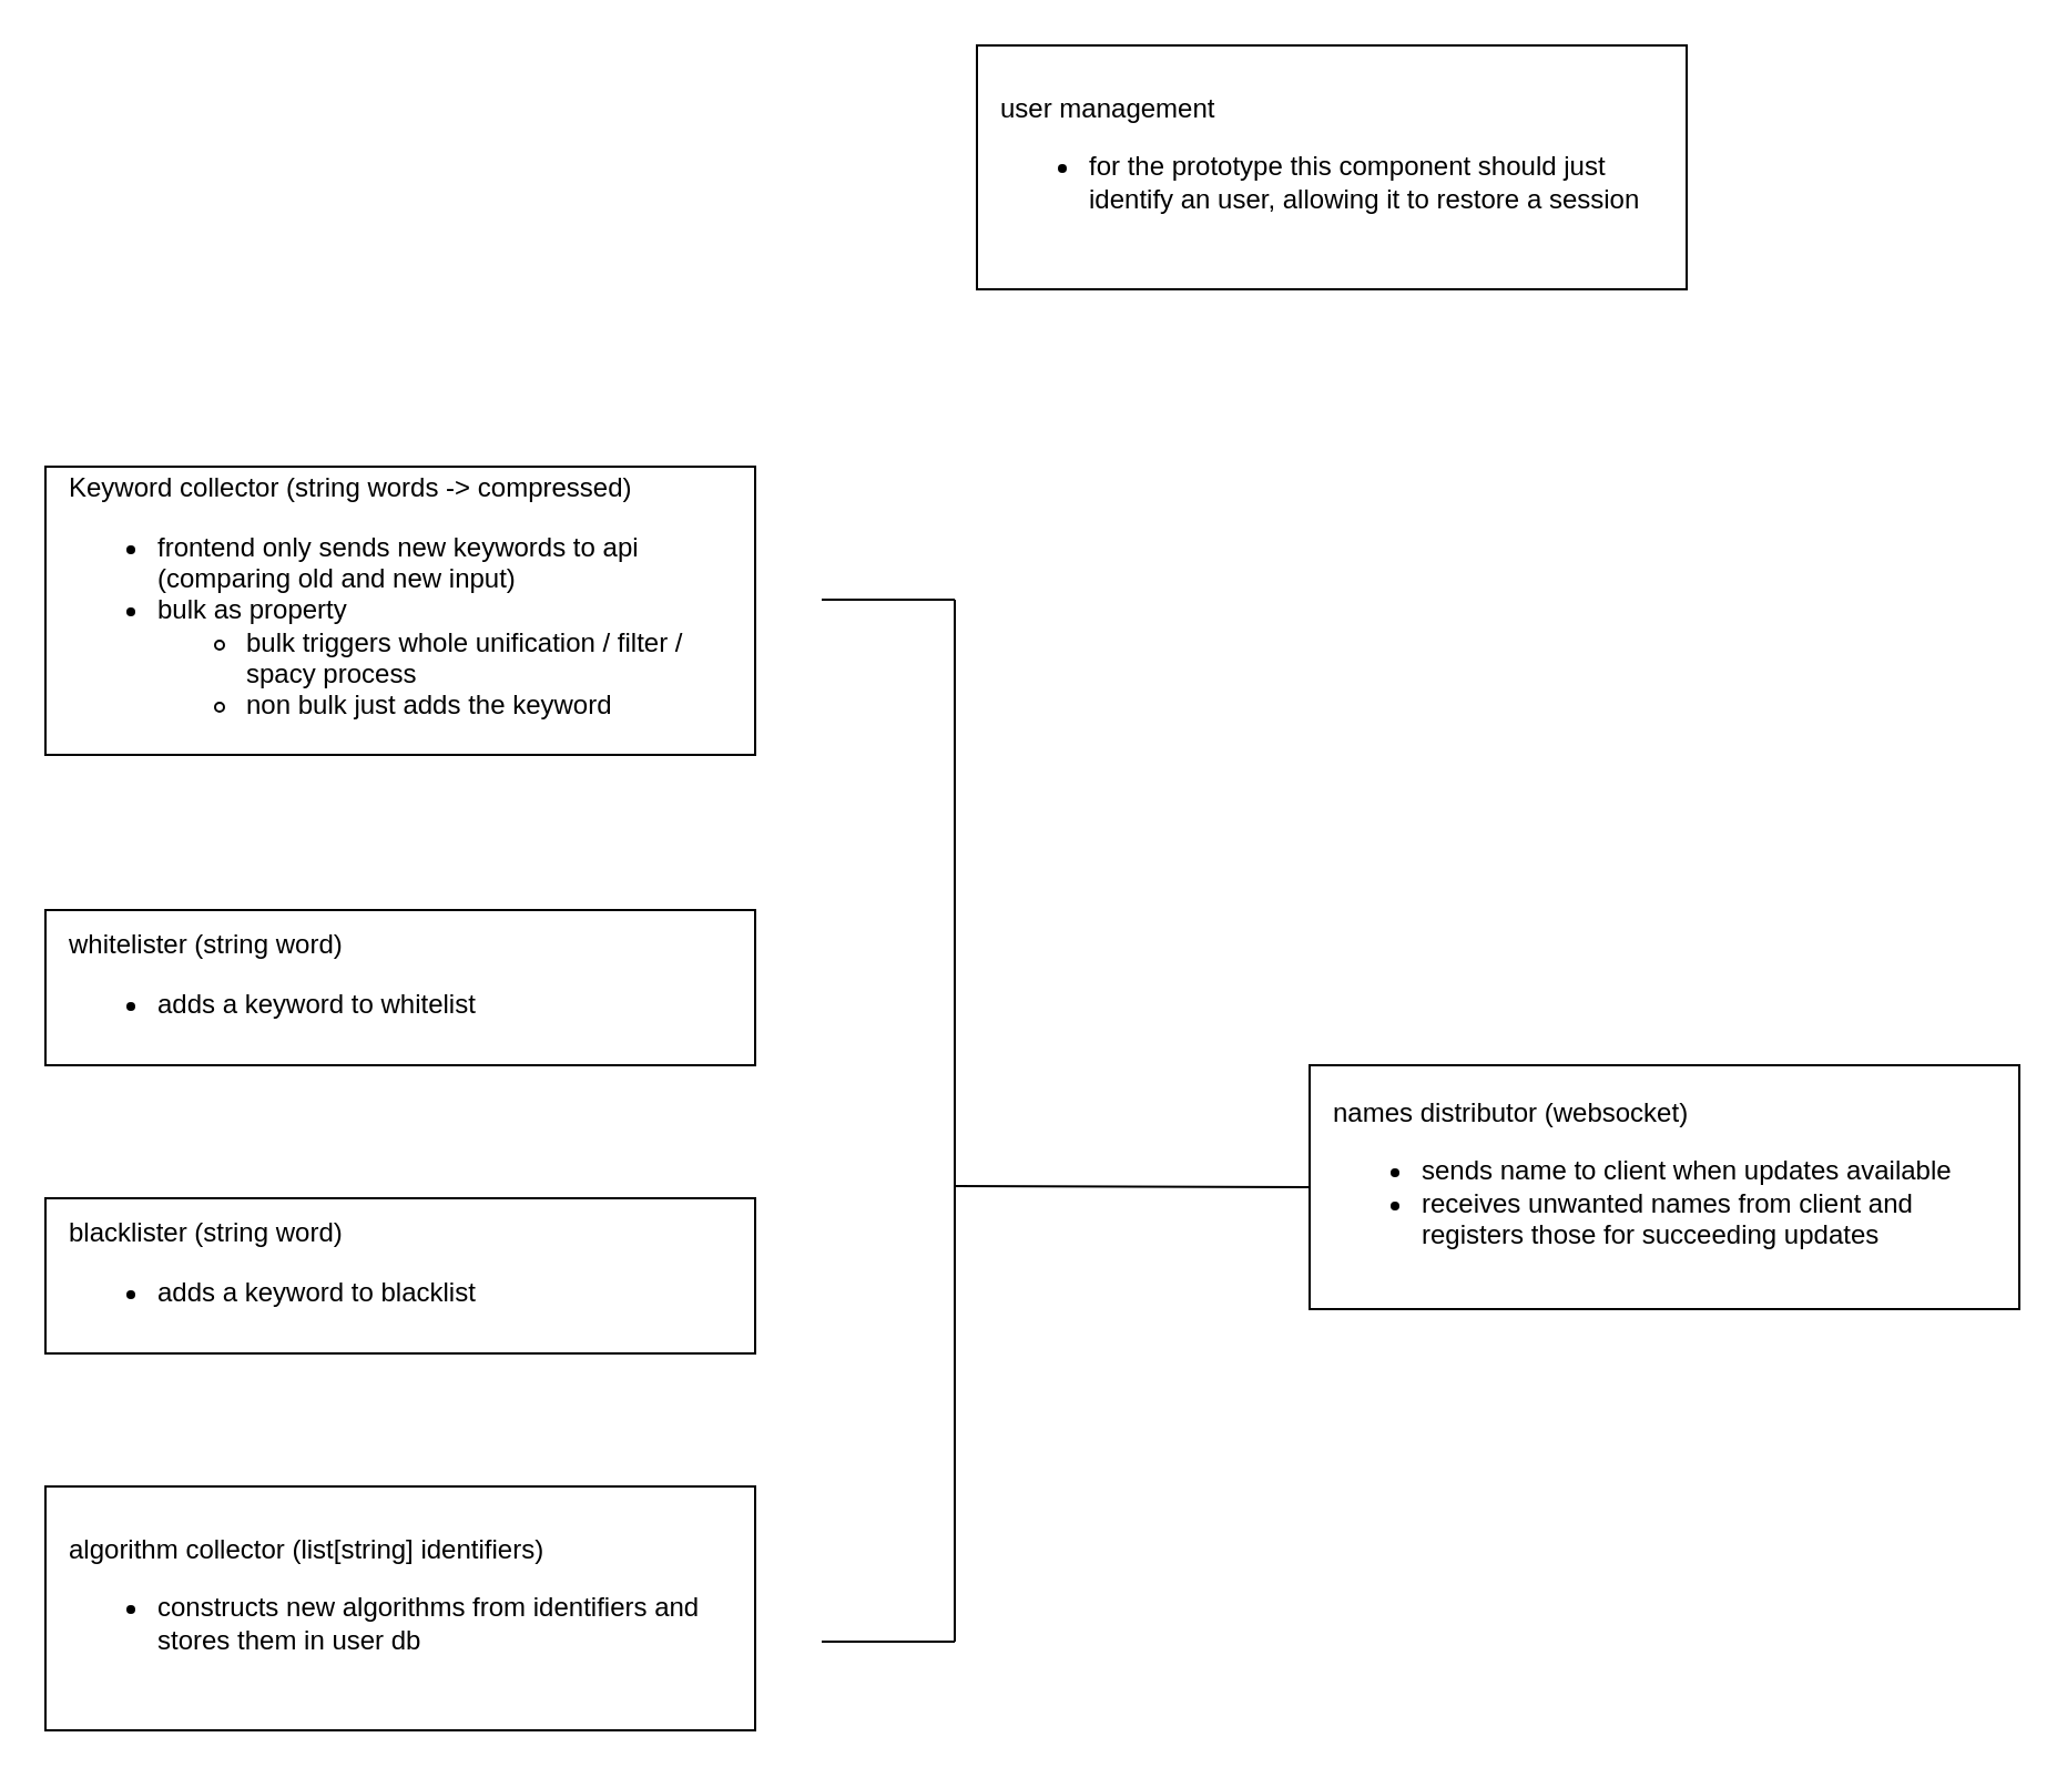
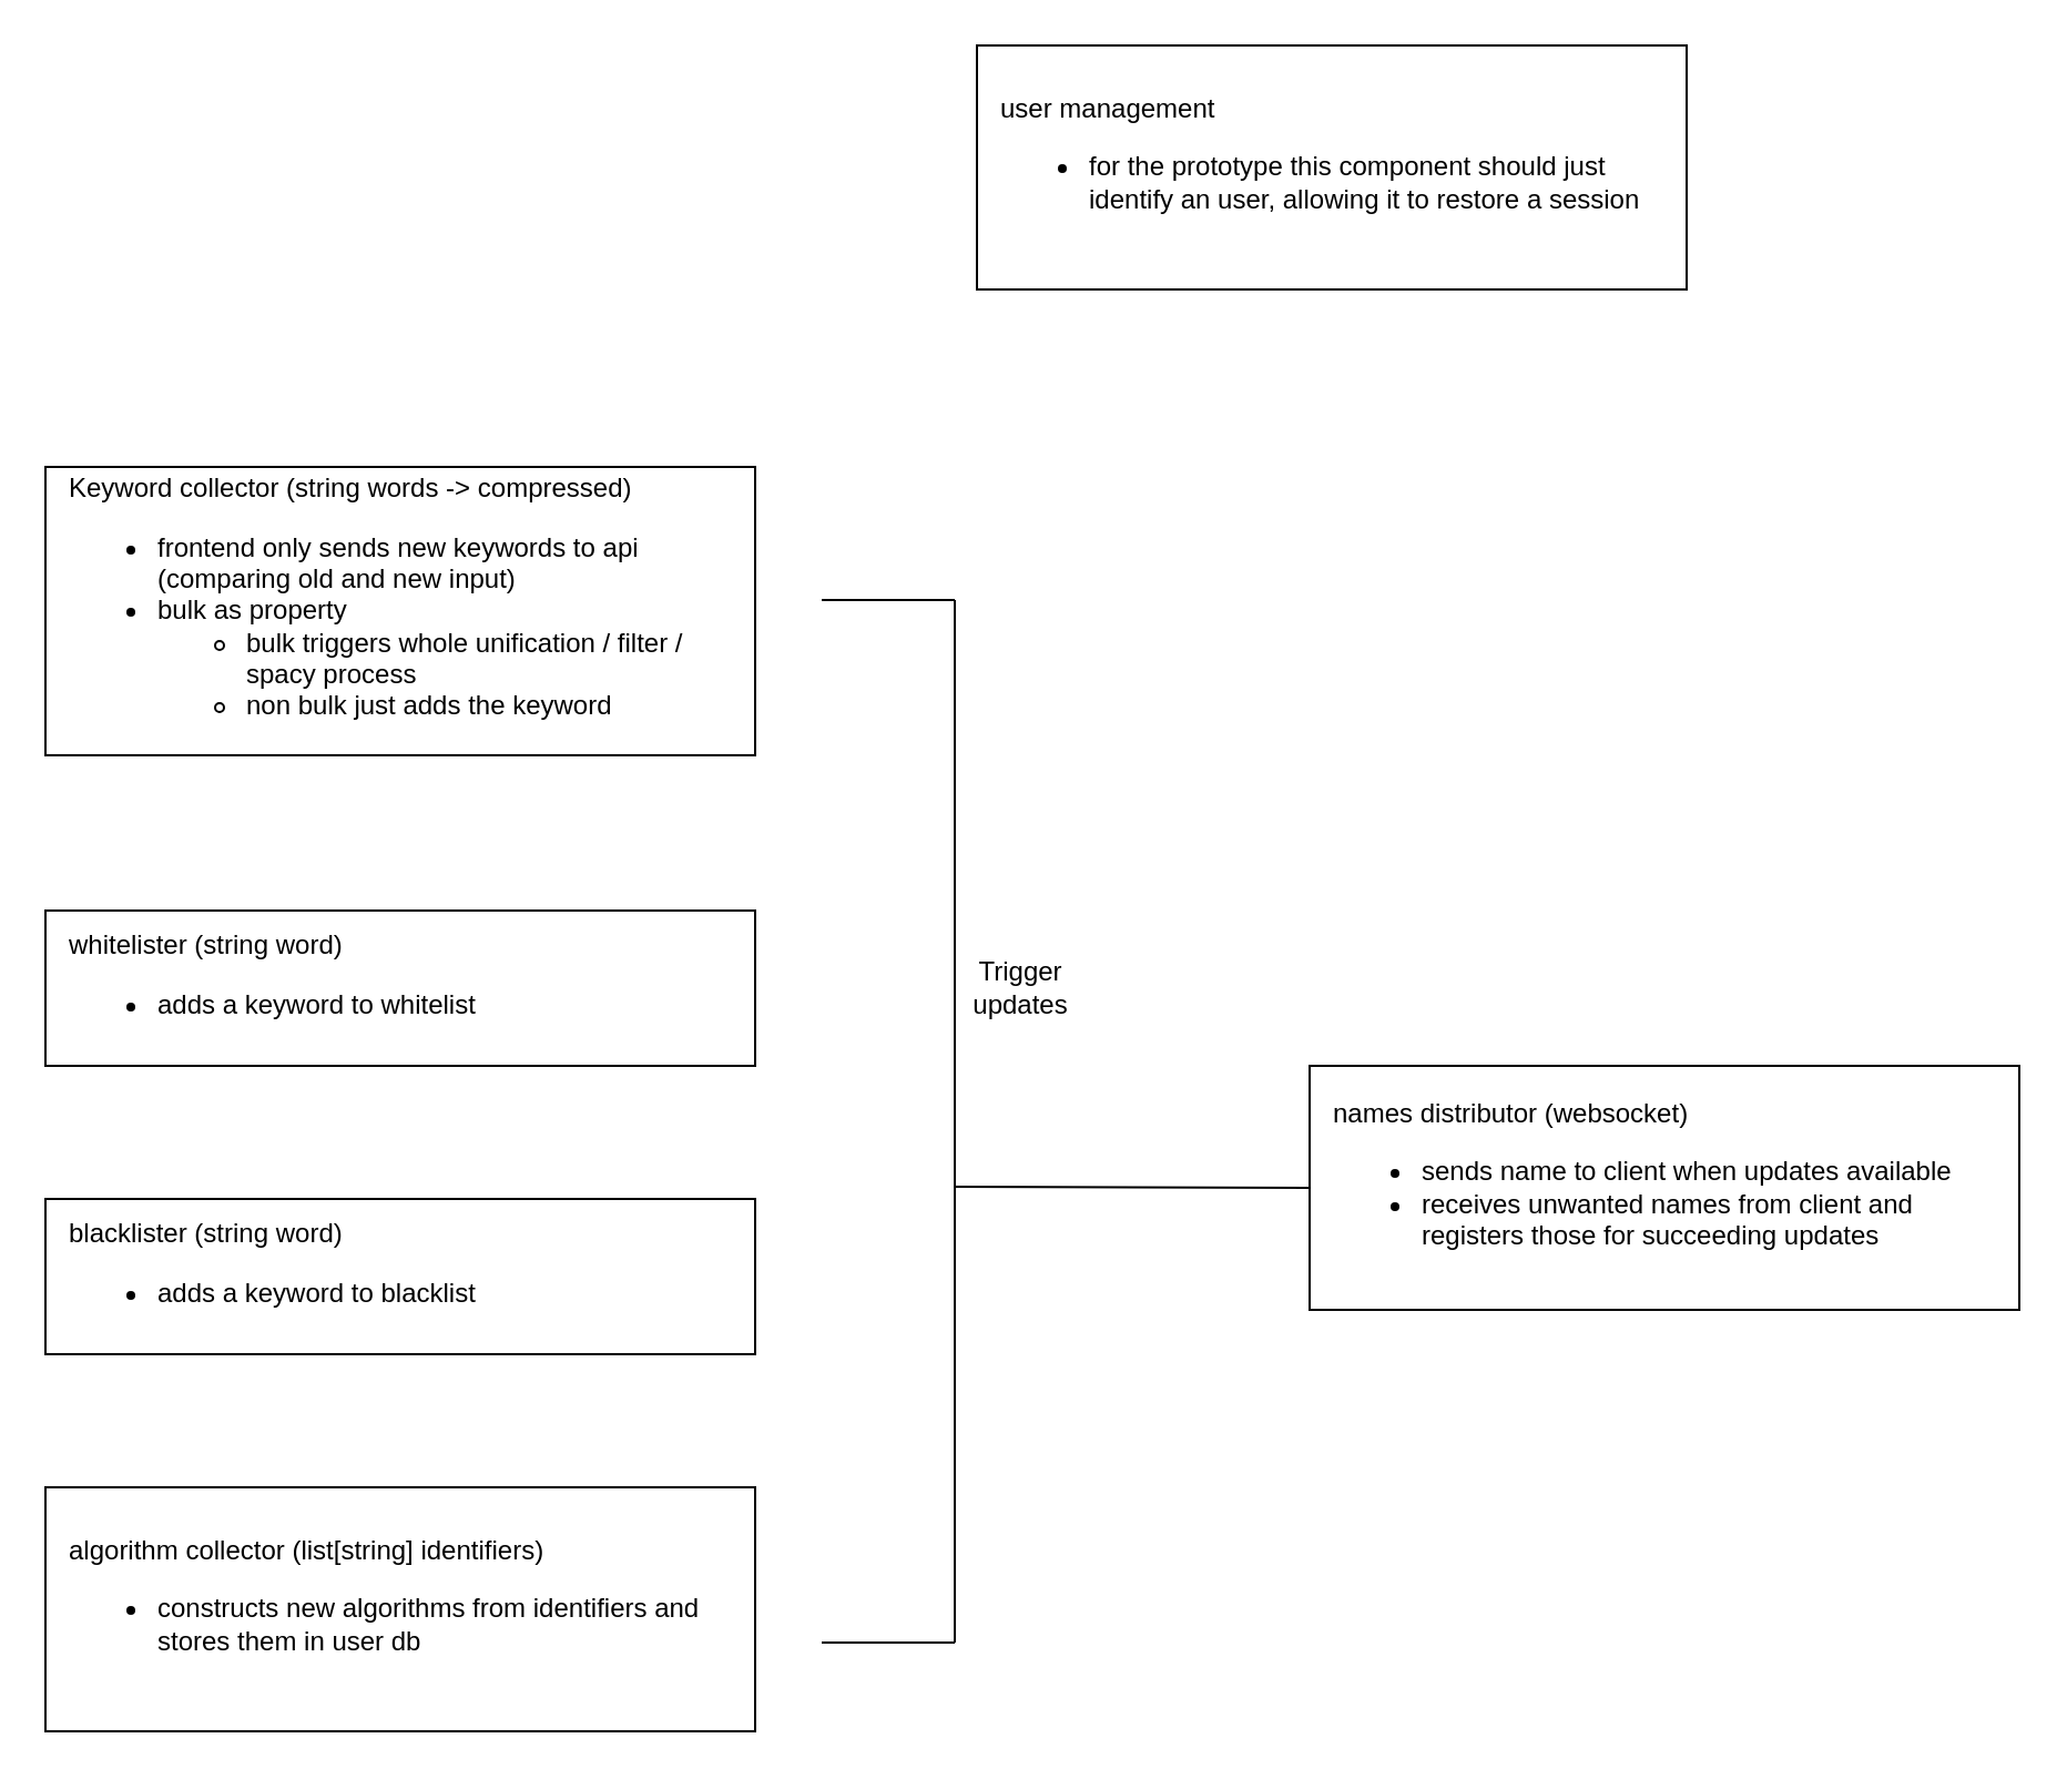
  <mxCell id="0" />
  <mxCell id="1" parent="0" />
  <mxCell id="2" value="Keyword collector (string words -&amp;gt; compressed)&lt;br&gt;&lt;ul&gt;&lt;li&gt;frontend only sends new keywords to api (comparing old and new input)&lt;/li&gt;&lt;li&gt;bulk as property&lt;/li&gt;&lt;ul&gt;&lt;li&gt;bulk triggers whole unification / filter / spacy process&lt;/li&gt;&lt;li&gt;non bulk just adds the keyword&lt;/li&gt;&lt;/ul&gt;&lt;/ul&gt;" style="rounded=0;whiteSpace=wrap;html=1;align=left;perimeterSpacing=0;spacing=11;" parent="1" vertex="1"><mxGeometry x="20" y="210" width="320" height="130" as="geometry" /></mxCell>
  <mxCell id="3" value="algorithm collector (list[string] identifiers)&lt;br&gt;&lt;ul&gt;&lt;li&gt;constructs new algorithms from identifiers and stores them in user db&lt;/li&gt;&lt;/ul&gt;" style="rounded=0;whiteSpace=wrap;html=1;align=left;perimeterSpacing=0;spacing=11;" parent="1" vertex="1"><mxGeometry x="20" y="670" width="320" height="110" as="geometry" /></mxCell>
  <mxCell id="4" value="user management&lt;br&gt;&lt;ul&gt;&lt;li&gt;for the prototype this component should just identify an user, allowing it to restore a session&lt;/li&gt;&lt;/ul&gt;" style="rounded=0;whiteSpace=wrap;html=1;align=left;perimeterSpacing=0;spacing=11;" parent="1" vertex="1"><mxGeometry x="440" y="20" width="320" height="110" as="geometry" /></mxCell>
  <mxCell id="5" value="whitelister (string word)&lt;br&gt;&lt;ul&gt;&lt;li&gt;adds a keyword to whitelist&lt;/li&gt;&lt;/ul&gt;" style="rounded=0;whiteSpace=wrap;html=1;align=left;perimeterSpacing=0;spacing=11;" parent="1" vertex="1"><mxGeometry x="20" y="410" width="320" height="70" as="geometry" /></mxCell>
  <mxCell id="6" value="blacklister (string word)&lt;br&gt;&lt;ul&gt;&lt;li&gt;adds a keyword to blacklist&lt;/li&gt;&lt;/ul&gt;" style="rounded=0;whiteSpace=wrap;html=1;align=left;perimeterSpacing=0;spacing=11;" parent="1" vertex="1"><mxGeometry x="20" y="540" width="320" height="70" as="geometry" /></mxCell>
  <mxCell id="7" value="names distributor (websocket)&lt;br&gt;&lt;ul&gt;&lt;li&gt;sends name to client when updates available&lt;/li&gt;&lt;li&gt;receives unwanted names from client and registers those for succeeding updates&lt;/li&gt;&lt;/ul&gt;" style="rounded=0;whiteSpace=wrap;html=1;align=left;perimeterSpacing=0;spacing=11;" parent="1" vertex="1"><mxGeometry x="590" y="480" width="320" height="110" as="geometry" /></mxCell>
  <mxCell id="8" value="" style="endArrow=none;html=1;" parent="1" edge="1"><mxGeometry width="50" height="50" relative="1" as="geometry"><mxPoint x="370" y="270" as="sourcePoint" /><mxPoint x="430" y="270" as="targetPoint" /></mxGeometry></mxCell>
  <mxCell id="9" value="" style="endArrow=none;html=1;" parent="1" edge="1"><mxGeometry width="50" height="50" relative="1" as="geometry"><mxPoint x="370" y="740" as="sourcePoint" /><mxPoint x="430" y="740" as="targetPoint" /></mxGeometry></mxCell>
  <mxCell id="10" value="" style="endArrow=none;html=1;entryX=0;entryY=0.5;entryDx=0;entryDy=0;" parent="1" target="7" edge="1"><mxGeometry width="50" height="50" relative="1" as="geometry"><mxPoint x="430" y="534.5" as="sourcePoint" /><mxPoint x="490" y="534.5" as="targetPoint" /></mxGeometry></mxCell>
  <mxCell id="11" value="" style="endArrow=none;html=1;" parent="1" edge="1"><mxGeometry width="50" height="50" relative="1" as="geometry"><mxPoint x="430" y="270" as="sourcePoint" /><mxPoint x="430" y="740" as="targetPoint" /></mxGeometry></mxCell>
+ <mxCell id="12" value="Trigger updates" style="text;html=1;strokeColor=none;fillColor=none;align=center;verticalAlign=middle;whiteSpace=wrap;rounded=0;" parent="1" vertex="1"><mxGeometry x="440" y="435" width="40" height="20" as="geometry" /></mxCell>
